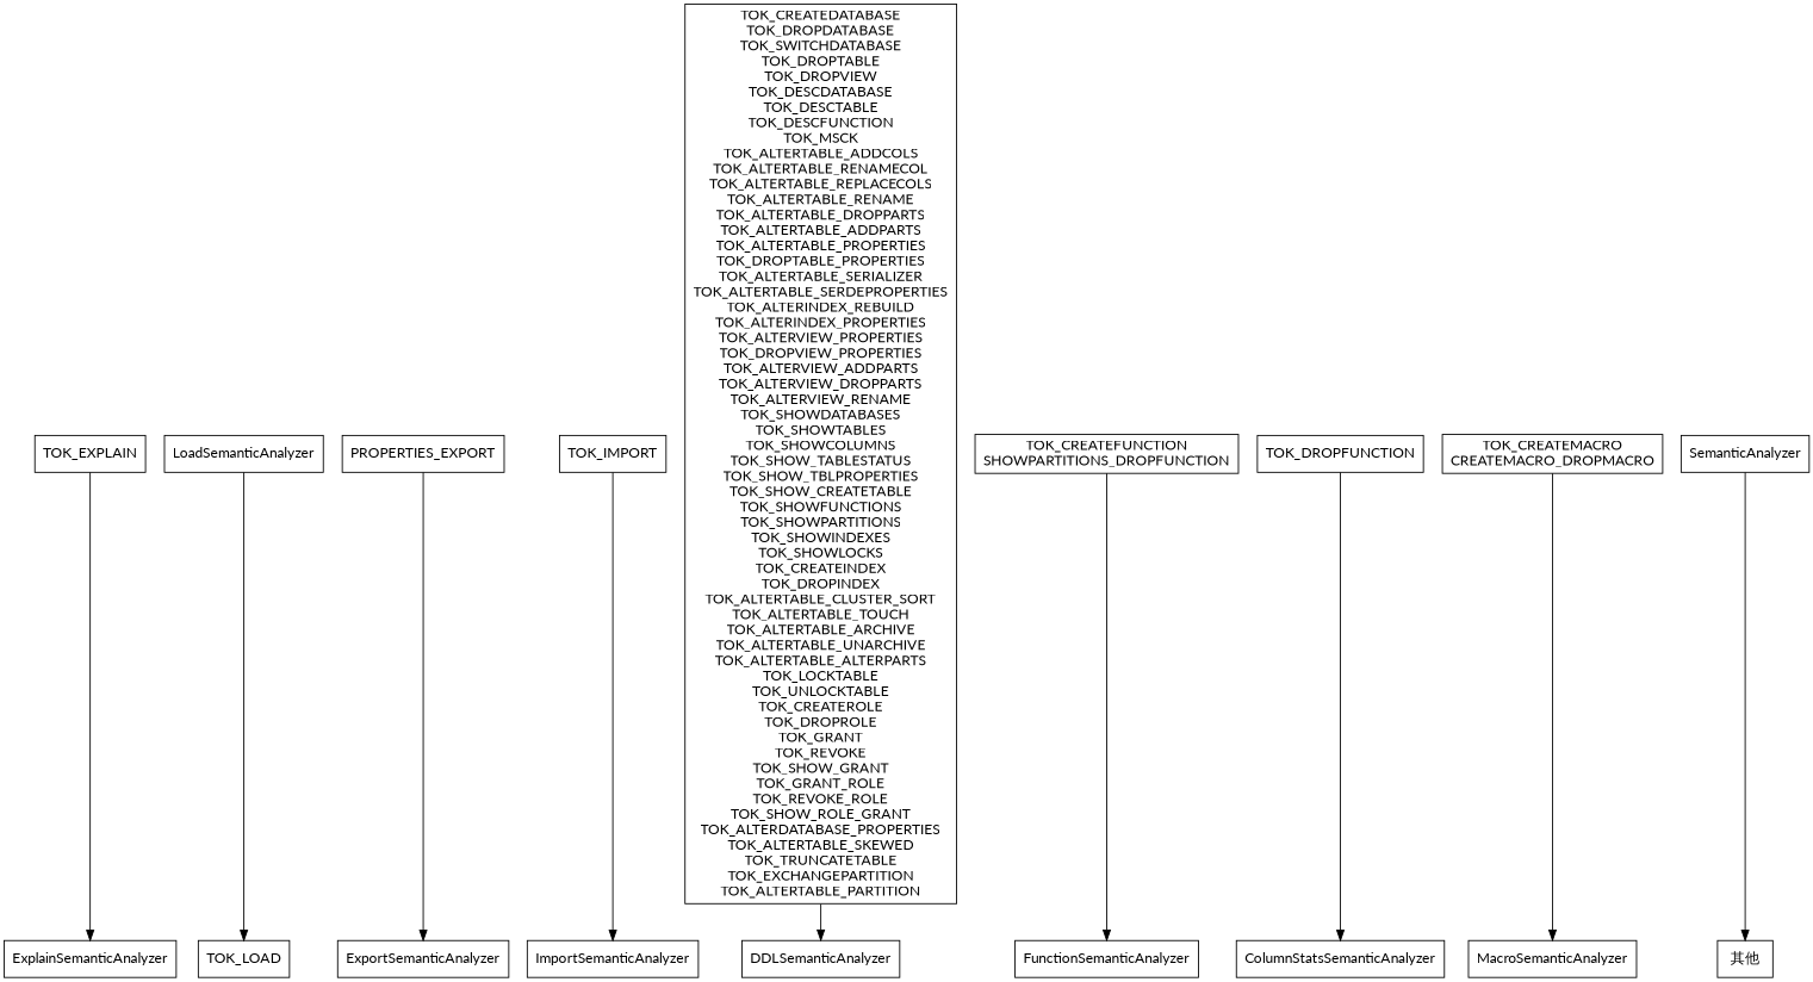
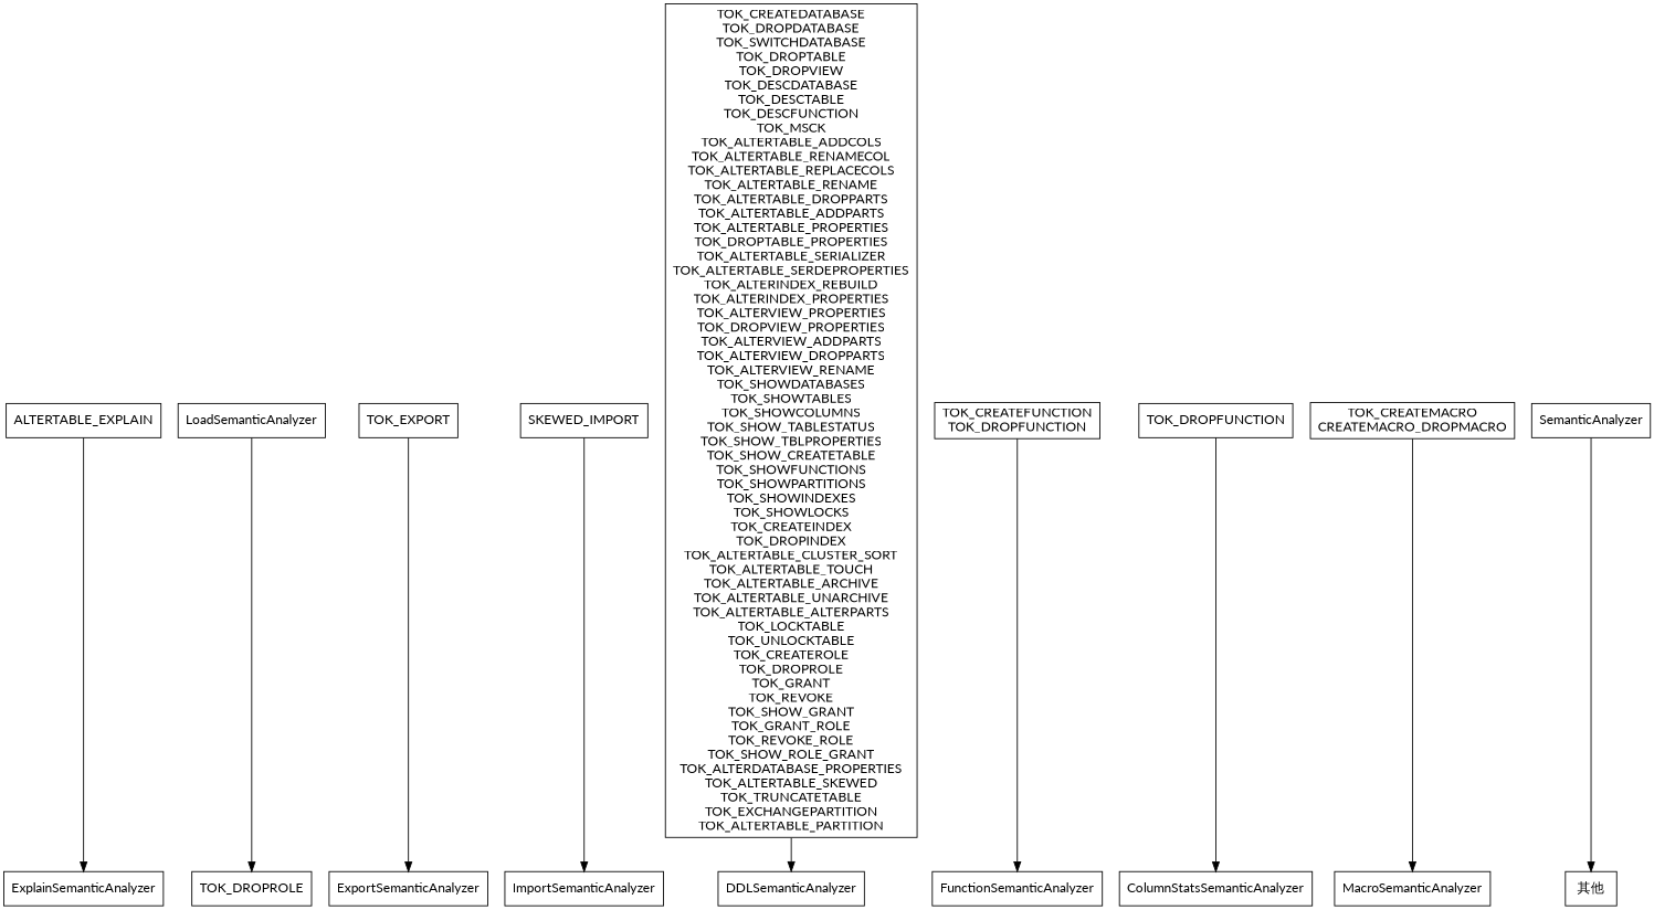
  digraph {
    fontname=Lato
    node [fontname=Lato shape=box]
    edge [fontname=Lato]
-   TOK_EXPLAIN
+   TOK_EXPLAIN [label=ALTERTABLE_EXPLAIN]
    ExplainSemanticAnalyzer
    LoadSemanticAnalyzer
-   TOK_LOAD
-   TOK_EXPORT [label=PROPERTIES_EXPORT]
+   TOK_LOAD [label=TOK_DROPROLE]
+   TOK_EXPORT
    ExportSemanticAnalyzer
-   TOK_IMPORT
+   TOK_IMPORT [label=SKEWED_IMPORT]
    ImportSemanticAnalyzer
    n9 [label="TOK_CREATEDATABASE\nTOK_DROPDATABASE\nTOK_SWITCHDATABASE\nTOK_DROPTABLE\nTOK_DROPVIEW\nTOK_DESCDATABASE\nTOK_DESCTABLE\nTOK_DESCFUNCTION\nTOK_MSCK\nTOK_ALTERTABLE_ADDCOLS\nTOK_ALTERTABLE_RENAMECOL\nTOK_ALTERTABLE_REPLACECOLS\nTOK_ALTERTABLE_RENAME\nTOK_ALTERTABLE_DROPPARTS\nTOK_ALTERTABLE_ADDPARTS\nTOK_ALTERTABLE_PROPERTIES\nTOK_DROPTABLE_PROPERTIES\nTOK_ALTERTABLE_SERIALIZER\nTOK_ALTERTABLE_SERDEPROPERTIES\nTOK_ALTERINDEX_REBUILD\nTOK_ALTERINDEX_PROPERTIES\nTOK_ALTERVIEW_PROPERTIES\nTOK_DROPVIEW_PROPERTIES\nTOK_ALTERVIEW_ADDPARTS\nTOK_ALTERVIEW_DROPPARTS\nTOK_ALTERVIEW_RENAME\nTOK_SHOWDATABASES\nTOK_SHOWTABLES\nTOK_SHOWCOLUMNS\nTOK_SHOW_TABLESTATUS\nTOK_SHOW_TBLPROPERTIES\nTOK_SHOW_CREATETABLE\nTOK_SHOWFUNCTIONS\nTOK_SHOWPARTITIONS\nTOK_SHOWINDEXES\nTOK_SHOWLOCKS\nTOK_CREATEINDEX\nTOK_DROPINDEX\nTOK_ALTERTABLE_CLUSTER_SORT\nTOK_ALTERTABLE_TOUCH\nTOK_ALTERTABLE_ARCHIVE\nTOK_ALTERTABLE_UNARCHIVE\nTOK_ALTERTABLE_ALTERPARTS\nTOK_LOCKTABLE\nTOK_UNLOCKTABLE\nTOK_CREATEROLE\nTOK_DROPROLE\nTOK_GRANT\nTOK_REVOKE\nTOK_SHOW_GRANT\nTOK_GRANT_ROLE\nTOK_REVOKE_ROLE\nTOK_SHOW_ROLE_GRANT\nTOK_ALTERDATABASE_PROPERTIES\nTOK_ALTERTABLE_SKEWED\nTOK_TRUNCATETABLE\nTOK_EXCHANGEPARTITION\nTOK_ALTERTABLE_PARTITION"]
    DDLSemanticAnalyzer
-   n11 [label="TOK_CREATEFUNCTION\nSHOWPARTITIONS_DROPFUNCTION"]
+   n11 [label="TOK_CREATEFUNCTION\nTOK_DROPFUNCTION"]
    FunctionSemanticAnalyzer
    n13 [label=TOK_DROPFUNCTION]
    ColumnStatsSemanticAnalyzer
    n15 [label="TOK_CREATEMACRO\nCREATEMACRO_DROPMACRO"]
    MacroSemanticAnalyzer
    SemanticAnalyzer
    "其他"
    TOK_EXPLAIN -> ExplainSemanticAnalyzer
    LoadSemanticAnalyzer -> TOK_LOAD
    TOK_EXPORT -> ExportSemanticAnalyzer
    TOK_IMPORT -> ImportSemanticAnalyzer
    n9 -> DDLSemanticAnalyzer
    n11 -> FunctionSemanticAnalyzer
    n13 -> ColumnStatsSemanticAnalyzer
    n15 -> MacroSemanticAnalyzer
    SemanticAnalyzer -> "其他"
  }
